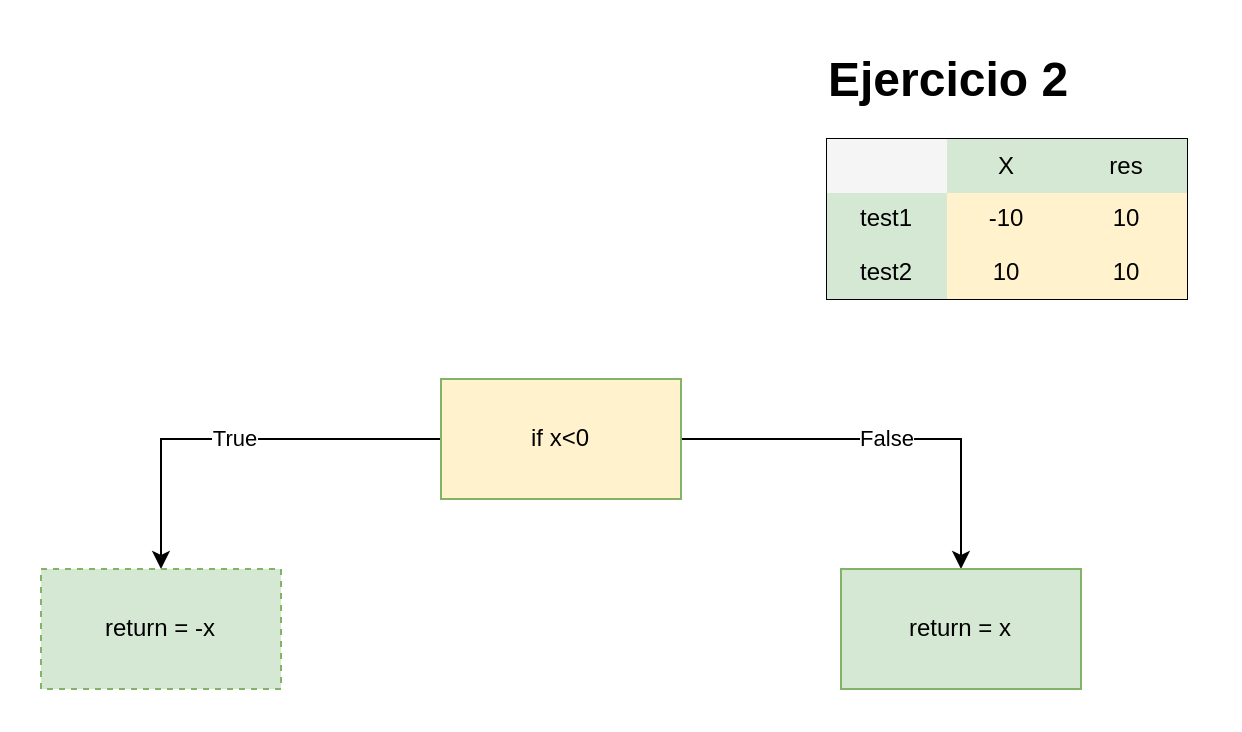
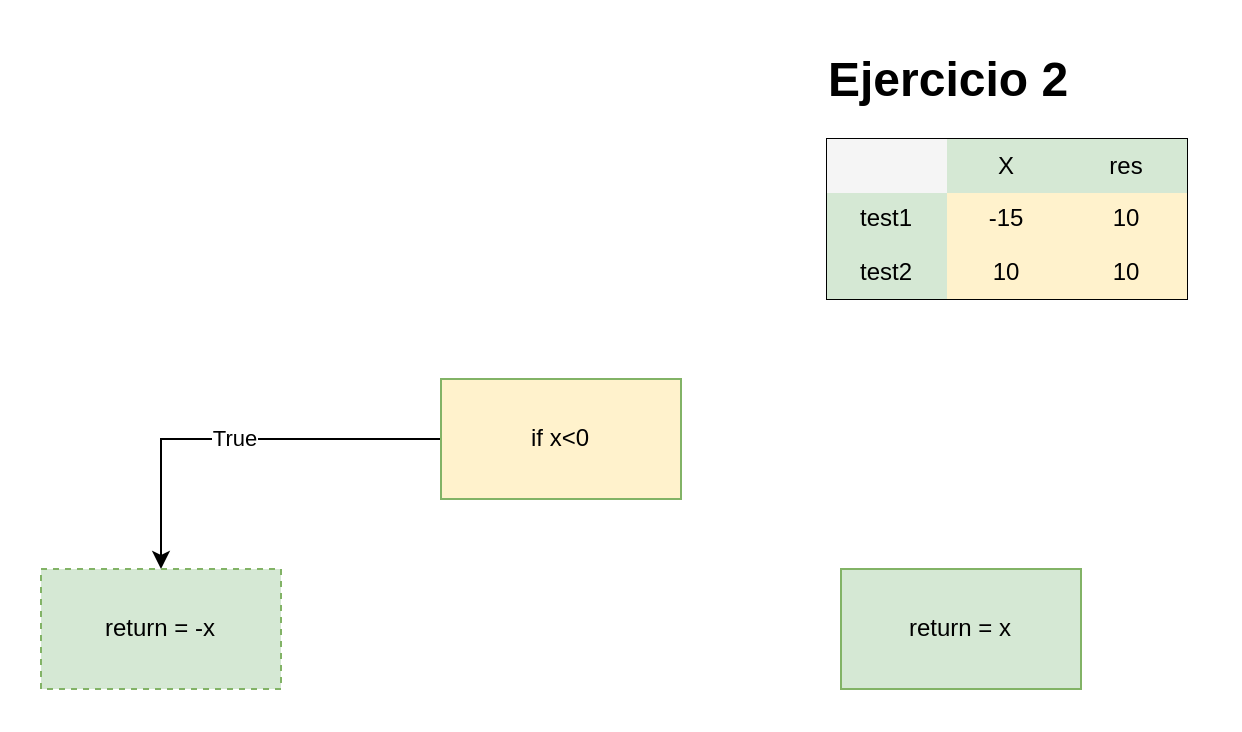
  <mxCell id="0" />
  <mxCell id="1" parent="0" />
  <mxCell id="2" value="True" style="edgeStyle=orthogonalEdgeStyle;rounded=0;orthogonalLoop=1;jettySize=auto;html=1;" edge="1" parent="1" source="4" target="5"><mxGeometry relative="1" as="geometry" /></mxCell>
- <mxCell id="3" value="False" style="edgeStyle=orthogonalEdgeStyle;rounded=0;orthogonalLoop=1;jettySize=auto;html=1;" edge="1" parent="1" source="4" target="6"><mxGeometry relative="1" as="geometry" /></mxCell>
  <mxCell id="4" value="if x&amp;lt;0" style="whiteSpace=wrap;html=1;rounded=0;fillColor=#fff2cc;strokeColor=#82b366;" vertex="1" parent="1"><mxGeometry x="220" y="189" width="120" height="60" as="geometry" /></mxCell>
  <mxCell id="5" value="return = -x" style="whiteSpace=wrap;html=1;rounded=0;fillColor=#d5e8d4;strokeColor=#82b366;dashed=1;" vertex="1" parent="1"><mxGeometry x="20" y="284" width="120" height="60" as="geometry" /></mxCell>
  <mxCell id="6" value="return = x" style="whiteSpace=wrap;html=1;rounded=0;fillColor=#d5e8d4;strokeColor=#82b366;" vertex="1" parent="1"><mxGeometry x="420" y="284" width="120" height="60" as="geometry" /></mxCell>
  <mxCell id="7" value="&lt;h1&gt;Ejercicio 2&lt;/h1&gt;&lt;div&gt;&lt;br&gt;&lt;/div&gt;" style="text;html=1;strokeColor=none;fillColor=none;spacing=5;spacingTop=-20;whiteSpace=wrap;overflow=hidden;rounded=0;" vertex="1" parent="1"><mxGeometry x="409" y="20" width="190" height="120" as="geometry" /></mxCell>
  <mxCell id="8" value="" style="shape=table;startSize=0;container=1;collapsible=0;childLayout=tableLayout;" vertex="1" parent="1"><mxGeometry x="413" y="69" width="180" height="80" as="geometry" /></mxCell>
  <mxCell id="9" value="" style="shape=tableRow;horizontal=0;startSize=0;swimlaneHead=0;swimlaneBody=0;strokeColor=inherit;top=0;left=0;bottom=0;right=0;collapsible=0;dropTarget=0;fillColor=none;points=[[0,0.5],[1,0.5]];portConstraint=eastwest;" vertex="1" parent="8"><mxGeometry width="180" height="27" as="geometry" /></mxCell>
  <mxCell id="10" value="" style="shape=partialRectangle;html=1;whiteSpace=wrap;connectable=0;strokeColor=#666666;overflow=hidden;fillColor=#f5f5f5;top=0;left=0;bottom=0;right=0;pointerEvents=1;fontColor=#333333;" vertex="1" parent="9"><mxGeometry width="60" height="27" as="geometry"><mxRectangle width="60" height="27" as="alternateBounds" /></mxGeometry></mxCell>
  <mxCell id="11" value="X" style="shape=partialRectangle;html=1;whiteSpace=wrap;connectable=0;strokeColor=#82b366;overflow=hidden;fillColor=#d5e8d4;top=0;left=0;bottom=0;right=0;pointerEvents=1;" vertex="1" parent="9"><mxGeometry x="60" width="60" height="27" as="geometry"><mxRectangle width="60" height="27" as="alternateBounds" /></mxGeometry></mxCell>
  <mxCell id="12" value="res" style="shape=partialRectangle;html=1;whiteSpace=wrap;connectable=0;strokeColor=#82b366;overflow=hidden;fillColor=#d5e8d4;top=0;left=0;bottom=0;right=0;pointerEvents=1;" vertex="1" parent="9"><mxGeometry x="120" width="60" height="27" as="geometry"><mxRectangle width="60" height="27" as="alternateBounds" /></mxGeometry></mxCell>
  <mxCell id="13" value="" style="shape=tableRow;horizontal=0;startSize=0;swimlaneHead=0;swimlaneBody=0;strokeColor=inherit;top=0;left=0;bottom=0;right=0;collapsible=0;dropTarget=0;fillColor=none;points=[[0,0.5],[1,0.5]];portConstraint=eastwest;" vertex="1" parent="8"><mxGeometry y="27" width="180" height="26" as="geometry" /></mxCell>
  <mxCell id="14" value="test1" style="shape=partialRectangle;html=1;whiteSpace=wrap;connectable=0;strokeColor=#82b366;overflow=hidden;fillColor=#d5e8d4;top=0;left=0;bottom=0;right=0;pointerEvents=1;" vertex="1" parent="13"><mxGeometry width="60" height="26" as="geometry"><mxRectangle width="60" height="26" as="alternateBounds" /></mxGeometry></mxCell>
- <mxCell id="15" value="-10" style="shape=partialRectangle;html=1;whiteSpace=wrap;connectable=0;strokeColor=#d6b656;overflow=hidden;fillColor=#fff2cc;top=0;left=0;bottom=0;right=0;pointerEvents=1;" vertex="1" parent="13"><mxGeometry x="60" width="60" height="26" as="geometry"><mxRectangle width="60" height="26" as="alternateBounds" /></mxGeometry></mxCell>
+ <mxCell id="15" value="-15" style="shape=partialRectangle;html=1;whiteSpace=wrap;connectable=0;strokeColor=#d6b656;overflow=hidden;fillColor=#fff2cc;top=0;left=0;bottom=0;right=0;pointerEvents=1;" vertex="1" parent="13"><mxGeometry x="60" width="60" height="26" as="geometry"><mxRectangle width="60" height="26" as="alternateBounds" /></mxGeometry></mxCell>
  <mxCell id="16" value="10" style="shape=partialRectangle;html=1;whiteSpace=wrap;connectable=0;strokeColor=#d6b656;overflow=hidden;fillColor=#fff2cc;top=0;left=0;bottom=0;right=0;pointerEvents=1;" vertex="1" parent="13"><mxGeometry x="120" width="60" height="26" as="geometry"><mxRectangle width="60" height="26" as="alternateBounds" /></mxGeometry></mxCell>
  <mxCell id="17" value="" style="shape=tableRow;horizontal=0;startSize=0;swimlaneHead=0;swimlaneBody=0;strokeColor=inherit;top=0;left=0;bottom=0;right=0;collapsible=0;dropTarget=0;fillColor=none;points=[[0,0.5],[1,0.5]];portConstraint=eastwest;" vertex="1" parent="8"><mxGeometry y="53" width="180" height="27" as="geometry" /></mxCell>
  <mxCell id="18" value="test2" style="shape=partialRectangle;html=1;whiteSpace=wrap;connectable=0;strokeColor=#82b366;overflow=hidden;fillColor=#d5e8d4;top=0;left=0;bottom=0;right=0;pointerEvents=1;" vertex="1" parent="17"><mxGeometry width="60" height="27" as="geometry"><mxRectangle width="60" height="27" as="alternateBounds" /></mxGeometry></mxCell>
  <mxCell id="19" value="10" style="shape=partialRectangle;html=1;whiteSpace=wrap;connectable=0;strokeColor=#d6b656;overflow=hidden;fillColor=#fff2cc;top=0;left=0;bottom=0;right=0;pointerEvents=1;" vertex="1" parent="17"><mxGeometry x="60" width="60" height="27" as="geometry"><mxRectangle width="60" height="27" as="alternateBounds" /></mxGeometry></mxCell>
  <mxCell id="20" value="10" style="shape=partialRectangle;html=1;whiteSpace=wrap;connectable=0;strokeColor=#d6b656;overflow=hidden;fillColor=#fff2cc;top=0;left=0;bottom=0;right=0;pointerEvents=1;" vertex="1" parent="17"><mxGeometry x="120" width="60" height="27" as="geometry"><mxRectangle width="60" height="27" as="alternateBounds" /></mxGeometry></mxCell>
